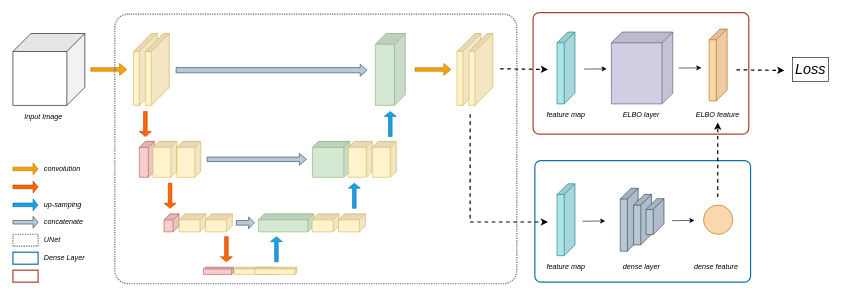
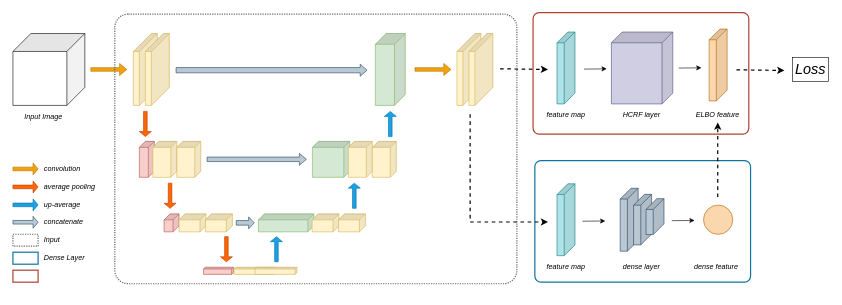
  <mxCell id="0" />
  <mxCell id="1" parent="0" />
  <mxCell id="2" value="" style="rounded=1;whiteSpace=wrap;html=1;fillColor=none;strokeColor=#10739e;strokeWidth=2;arcSize=5;" parent="1" vertex="1"><mxGeometry x="891" y="267.41" width="360" height="203" as="geometry" /></mxCell>
  <mxCell id="3" value="" style="rounded=1;whiteSpace=wrap;html=1;fillColor=none;strokeColor=#ae4132;strokeWidth=2;arcSize=5;" parent="1" vertex="1"><mxGeometry x="888.04" y="20.41" width="360" height="203" as="geometry" /></mxCell>
  <mxCell id="4" value="" style="shape=cube;whiteSpace=wrap;html=1;boundedLbl=1;backgroundOutline=1;darkOpacity=0.05;darkOpacity2=0.1;rotation=90;size=30;aspect=fixed;" parent="1" vertex="1"><mxGeometry x="20" y="55.41" width="120" height="120" as="geometry" /></mxCell>
  <mxCell id="5" value="" style="shape=cube;whiteSpace=wrap;html=1;boundedLbl=1;backgroundOutline=1;darkOpacity=0.05;darkOpacity2=0.1;rotation=90;size=18;fillColor=#d5e8d4;strokeColor=#82b366;" parent="1" vertex="1"><mxGeometry x="589.75" y="90.41" width="120" height="50" as="geometry" /></mxCell>
  <mxCell id="6" value="" style="shape=singleArrow;whiteSpace=wrap;html=1;fillColor=#f0a30a;strokeColor=#BD7000;fontColor=#000000;" parent="1" vertex="1"><mxGeometry x="150" y="105.41" width="60" height="20" as="geometry" /></mxCell>
  <mxCell id="7" value="" style="group" parent="1" vertex="1" connectable="0"><mxGeometry x="221" y="55.41" width="60" height="120" as="geometry" /></mxCell>
  <mxCell id="8" value="" style="shape=cube;whiteSpace=wrap;html=1;boundedLbl=1;backgroundOutline=1;darkOpacity=0.05;darkOpacity2=0.1;rotation=90;size=30;fillColor=#fff2cc;strokeColor=#d6b656;" parent="7" vertex="1"><mxGeometry x="-40" y="40" width="120" height="40" as="geometry" /></mxCell>
  <mxCell id="9" value="" style="shape=cube;whiteSpace=wrap;html=1;boundedLbl=1;backgroundOutline=1;darkOpacity=0.05;darkOpacity2=0.1;rotation=90;size=30;fillColor=#fff2cc;strokeColor=#d6b656;" parent="7" vertex="1"><mxGeometry x="-20" y="40" width="120" height="40" as="geometry" /></mxCell>
  <mxCell id="10" value="" style="group" parent="1" vertex="1" connectable="0"><mxGeometry x="761" y="55.41" width="60" height="120" as="geometry" /></mxCell>
  <mxCell id="11" value="" style="shape=cube;whiteSpace=wrap;html=1;boundedLbl=1;backgroundOutline=1;darkOpacity=0.05;darkOpacity2=0.1;rotation=90;size=30;fillColor=#fff2cc;strokeColor=#d6b656;" parent="10" vertex="1"><mxGeometry x="-40" y="40" width="120" height="40" as="geometry" /></mxCell>
  <mxCell id="12" value="" style="shape=cube;whiteSpace=wrap;html=1;boundedLbl=1;backgroundOutline=1;darkOpacity=0.05;darkOpacity2=0.1;rotation=90;size=30;fillColor=#fff2cc;strokeColor=#d6b656;" parent="10" vertex="1"><mxGeometry x="-20" y="40" width="120" height="40" as="geometry" /></mxCell>
  <mxCell id="13" value="" style="shape=singleArrow;whiteSpace=wrap;html=1;fillColor=#fa6800;strokeColor=#C73500;fontColor=#000000;direction=south;" parent="1" vertex="1"><mxGeometry x="231" y="185.41" width="20" height="42" as="geometry" /></mxCell>
  <mxCell id="14" value="" style="group" parent="1" vertex="1" connectable="0"><mxGeometry x="231" y="235.41" width="102.5" height="60" as="geometry" /></mxCell>
  <mxCell id="15" value="" style="shape=cube;whiteSpace=wrap;html=1;boundedLbl=1;backgroundOutline=1;darkOpacity=0.05;darkOpacity2=0.1;rotation=90;size=10;fillColor=#f8cecc;strokeColor=#b85450;" parent="14" vertex="1"><mxGeometry x="-17.5" y="17.5" width="60" height="25" as="geometry" /></mxCell>
  <mxCell id="16" value="" style="shape=cube;whiteSpace=wrap;html=1;boundedLbl=1;backgroundOutline=1;darkOpacity=0.05;darkOpacity2=0.1;rotation=90;size=10;fillColor=#fff2cc;strokeColor=#d6b656;" parent="14" vertex="1"><mxGeometry x="12.5" y="10" width="60" height="40" as="geometry" /></mxCell>
  <mxCell id="17" value="" style="shape=cube;whiteSpace=wrap;html=1;boundedLbl=1;backgroundOutline=1;darkOpacity=0.05;darkOpacity2=0.1;rotation=90;size=10;fillColor=#fff2cc;strokeColor=#d6b656;" parent="14" vertex="1"><mxGeometry x="52.5" y="10" width="60" height="40" as="geometry" /></mxCell>
  <mxCell id="18" value="" style="group" parent="1" vertex="1" connectable="0"><mxGeometry x="519.75" y="235.41" width="140" height="60" as="geometry" /></mxCell>
  <mxCell id="19" value="" style="shape=cube;whiteSpace=wrap;html=1;boundedLbl=1;backgroundOutline=1;darkOpacity=0.05;darkOpacity2=0.1;rotation=90;size=10;fillColor=#d5e8d4;strokeColor=#82b366;" parent="18" vertex="1"><mxGeometry x="1.25" y="-1.25" width="60" height="62.5" as="geometry" /></mxCell>
  <mxCell id="20" value="" style="shape=cube;whiteSpace=wrap;html=1;boundedLbl=1;backgroundOutline=1;darkOpacity=0.05;darkOpacity2=0.1;rotation=90;size=10;fillColor=#fff2cc;strokeColor=#d6b656;" parent="18" vertex="1"><mxGeometry x="50" y="10" width="60" height="40" as="geometry" /></mxCell>
  <mxCell id="21" value="" style="shape=cube;whiteSpace=wrap;html=1;boundedLbl=1;backgroundOutline=1;darkOpacity=0.05;darkOpacity2=0.1;rotation=90;size=10;fillColor=#fff2cc;strokeColor=#d6b656;" parent="18" vertex="1"><mxGeometry x="90" y="10" width="60" height="40" as="geometry" /></mxCell>
  <mxCell id="22" value="" style="shape=singleArrow;whiteSpace=wrap;html=1;fillColor=#fa6800;strokeColor=#C73500;fontColor=#000000;direction=south;" parent="1" vertex="1"><mxGeometry x="272.25" y="305.16" width="20" height="42" as="geometry" /></mxCell>
  <mxCell id="23" value="" style="shape=singleArrow;whiteSpace=wrap;html=1;fillColor=#1ba1e2;strokeColor=#006EAF;fontColor=#ffffff;direction=north;" parent="1" vertex="1"><mxGeometry x="579.75" y="305.16" width="20" height="42" as="geometry" /></mxCell>
  <mxCell id="24" value="" style="group" parent="1" vertex="1" connectable="0"><mxGeometry x="338" y="445.41" width="192" height="12" as="geometry" /></mxCell>
  <mxCell id="25" value="" style="shape=cube;whiteSpace=wrap;html=1;boundedLbl=1;backgroundOutline=1;darkOpacity=0.05;darkOpacity2=0.1;rotation=90;size=3;fillColor=#f8cecc;strokeColor=#b85450;" parent="24" vertex="1"><mxGeometry x="19" y="-19" width="12" height="50" as="geometry" /></mxCell>
  <mxCell id="26" value="" style="shape=cube;whiteSpace=wrap;html=1;boundedLbl=1;backgroundOutline=1;darkOpacity=0.05;darkOpacity2=0.1;rotation=90;size=3;fillColor=#fff2cc;strokeColor=#d6b656;" parent="24" vertex="1"><mxGeometry x="80" y="-29" width="12" height="70" as="geometry" /></mxCell>
  <mxCell id="27" value="" style="shape=cube;whiteSpace=wrap;html=1;boundedLbl=1;backgroundOutline=1;darkOpacity=0.05;darkOpacity2=0.1;rotation=90;size=3;fillColor=#fff2cc;strokeColor=#d6b656;" parent="24" vertex="1"><mxGeometry x="115" y="-29" width="12" height="70" as="geometry" /></mxCell>
  <mxCell id="28" value="" style="group" parent="1" vertex="1" connectable="0"><mxGeometry x="272.25" y="356.41" width="114" height="30" as="geometry" /></mxCell>
  <mxCell id="29" value="" style="shape=cube;whiteSpace=wrap;html=1;boundedLbl=1;backgroundOutline=1;darkOpacity=0.05;darkOpacity2=0.1;rotation=90;size=10;fillColor=#f8cecc;strokeColor=#b85450;" parent="28" vertex="1"><mxGeometry x="-2.5" y="2.5" width="30" height="25" as="geometry" /></mxCell>
  <mxCell id="30" value="" style="shape=cube;whiteSpace=wrap;html=1;boundedLbl=1;backgroundOutline=1;darkOpacity=0.05;darkOpacity2=0.1;rotation=90;size=10;fillColor=#fff2cc;strokeColor=#d6b656;" parent="28" vertex="1"><mxGeometry x="32.5" y="-7.5" width="30" height="45" as="geometry" /></mxCell>
  <mxCell id="31" value="" style="shape=cube;whiteSpace=wrap;html=1;boundedLbl=1;backgroundOutline=1;darkOpacity=0.05;darkOpacity2=0.1;rotation=90;size=10;fillColor=#fff2cc;strokeColor=#d6b656;" parent="28" vertex="1"><mxGeometry x="76.5" y="-7.5" width="30" height="45" as="geometry" /></mxCell>
  <mxCell id="32" value="" style="group" parent="1" vertex="1" connectable="0"><mxGeometry x="429.75" y="356.41" width="178.5" height="30" as="geometry" /></mxCell>
  <mxCell id="33" value="" style="shape=cube;whiteSpace=wrap;html=1;boundedLbl=1;backgroundOutline=1;darkOpacity=0.05;darkOpacity2=0.1;rotation=90;size=10;fillColor=#d5e8d4;strokeColor=#82b366;" parent="32" vertex="1"><mxGeometry x="31.25" y="-31.25" width="30" height="92.5" as="geometry" /></mxCell>
  <mxCell id="34" value="" style="shape=cube;whiteSpace=wrap;html=1;boundedLbl=1;backgroundOutline=1;darkOpacity=0.05;darkOpacity2=0.1;rotation=90;size=10;fillColor=#fff2cc;strokeColor=#d6b656;" parent="32" vertex="1"><mxGeometry x="97" y="-7.5" width="30" height="45" as="geometry" /></mxCell>
  <mxCell id="35" value="" style="shape=cube;whiteSpace=wrap;html=1;boundedLbl=1;backgroundOutline=1;darkOpacity=0.05;darkOpacity2=0.1;rotation=90;size=10;fillColor=#fff2cc;strokeColor=#d6b656;" parent="32" vertex="1"><mxGeometry x="141" y="-7.5" width="30" height="45" as="geometry" /></mxCell>
  <mxCell id="36" value="" style="shape=singleArrow;whiteSpace=wrap;html=1;fillColor=#1ba1e2;strokeColor=#006EAF;fontColor=#ffffff;direction=north;" parent="1" vertex="1"><mxGeometry x="639.75" y="185.41" width="20" height="42" as="geometry" /></mxCell>
  <mxCell id="37" value="" style="shape=singleArrow;whiteSpace=wrap;html=1;fillColor=#fa6800;strokeColor=#C73500;fontColor=#000000;direction=south;" parent="1" vertex="1"><mxGeometry x="366.25" y="394.41" width="20" height="42" as="geometry" /></mxCell>
  <mxCell id="38" value="" style="shape=singleArrow;whiteSpace=wrap;html=1;fillColor=#1ba1e2;strokeColor=#006EAF;fontColor=#ffffff;direction=north;" parent="1" vertex="1"><mxGeometry x="449.75" y="394.41" width="20" height="42" as="geometry" /></mxCell>
  <mxCell id="39" value="" style="shape=singleArrow;whiteSpace=wrap;html=1;fillColor=#f0a30a;strokeColor=#BD7000;fontColor=#000000;" parent="1" vertex="1"><mxGeometry x="691" y="105.41" width="60" height="20" as="geometry" /></mxCell>
  <mxCell id="40" value="" style="shape=singleArrow;whiteSpace=wrap;html=1;fillColor=#bac8d3;strokeColor=#23445d;arrowWidth=0.376;arrowSize=0.071;" parent="1" vertex="1"><mxGeometry x="344" y="255.41" width="165.75" height="20" as="geometry" /></mxCell>
  <mxCell id="41" value="" style="endArrow=classic;html=1;rounded=0;dashed=1;strokeWidth=2;" parent="1" edge="1"><mxGeometry width="50" height="50" relative="1" as="geometry"><mxPoint x="833" y="114.31" as="sourcePoint" /><mxPoint x="913" y="115.41" as="targetPoint" /></mxGeometry></mxCell>
  <mxCell id="42" value="" style="rounded=0;whiteSpace=wrap;html=1;fillColor=none;strokeColor=#666666;strokeWidth=2;arcSize=5;fontColor=#333333;dashed=1;dashPattern=1 1;" parent="1" vertex="1"><mxGeometry x="20" y="390.41" width="42" height="20" as="geometry" /></mxCell>
  <mxCell id="43" value="" style="rounded=0;whiteSpace=wrap;html=1;fillColor=none;strokeColor=#10739e;strokeWidth=2;arcSize=5;" parent="1" vertex="1"><mxGeometry x="20" y="420.41" width="42" height="20" as="geometry" /></mxCell>
  <mxCell id="44" value="" style="rounded=0;whiteSpace=wrap;html=1;fillColor=none;strokeColor=#ae4132;strokeWidth=2;arcSize=5;" parent="1" vertex="1"><mxGeometry x="20" y="450.41" width="42" height="20" as="geometry" /></mxCell>
- <mxCell id="45" value="&lt;i&gt;UNet&lt;/i&gt;" style="text;html=1;align=left;verticalAlign=middle;whiteSpace=wrap;rounded=0;" parent="1" vertex="1"><mxGeometry x="70" y="390.41" width="50" height="20" as="geometry" /></mxCell>
+ <mxCell id="45" value="&lt;i&gt;Input&lt;/i&gt;" style="text;html=1;align=left;verticalAlign=middle;whiteSpace=wrap;rounded=0;" parent="1" vertex="1"><mxGeometry x="70" y="390.41" width="50" height="20" as="geometry" /></mxCell>
  <mxCell id="46" value="&lt;i&gt;Dense Layer&lt;/i&gt;" style="text;html=1;align=left;verticalAlign=middle;whiteSpace=wrap;rounded=0;" parent="1" vertex="1"><mxGeometry x="70" y="420.41" width="90" height="20" as="geometry" /></mxCell>
  <mxCell id="47" value="&lt;p&gt;&lt;i&gt;Input Image&lt;/i&gt;&lt;/p&gt;" style="text;html=1;align=center;verticalAlign=middle;whiteSpace=wrap;rounded=0;" parent="1" vertex="1"><mxGeometry x="31" y="185.41" width="80" height="20" as="geometry" /></mxCell>
  <mxCell id="48" value="" style="shape=singleArrow;whiteSpace=wrap;html=1;fillColor=#bac8d3;strokeColor=#23445d;arrowWidth=0.385;arrowSize=0.315;" parent="1" vertex="1"><mxGeometry x="392.75" y="361.41" width="30" height="20" as="geometry" /></mxCell>
  <mxCell id="49" value="" style="shape=cube;whiteSpace=wrap;html=1;boundedLbl=1;backgroundOutline=1;darkOpacity=0.05;darkOpacity2=0.1;rotation=90;size=18;fillColor=#b0e3e6;strokeColor=#0e8088;" parent="1" vertex="1"><mxGeometry x="883" y="97.91" width="120" height="30" as="geometry" /></mxCell>
  <mxCell id="50" value="" style="shape=cube;whiteSpace=wrap;html=1;boundedLbl=1;backgroundOutline=1;darkOpacity=0.05;darkOpacity2=0.1;rotation=90;size=18;fillColor=#b0e3e6;strokeColor=#0e8088;" parent="1" vertex="1"><mxGeometry x="883" y="351.185" width="120" height="30" as="geometry" /></mxCell>
  <mxCell id="51" value="" style="shape=cube;whiteSpace=wrap;html=1;boundedLbl=1;backgroundOutline=1;darkOpacity=0.05;darkOpacity2=0.1;rotation=90;size=18;fillColor=#d0cee2;strokeColor=#56517e;" parent="1" vertex="1"><mxGeometry x="1010" y="61.66" width="120" height="102.5" as="geometry" /></mxCell>
  <mxCell id="52" value="" style="shape=cube;whiteSpace=wrap;html=1;boundedLbl=1;backgroundOutline=1;darkOpacity=0.05;darkOpacity2=0.1;rotation=90;size=18;fillColor=#fad7ac;strokeColor=#b46504;" parent="1" vertex="1"><mxGeometry x="1136.875" y="92.91" width="120" height="30" as="geometry" /></mxCell>
  <mxCell id="53" value="" style="ellipse;whiteSpace=wrap;html=1;aspect=fixed;fillColor=#fad7ac;strokeColor=#b46504;" parent="1" vertex="1"><mxGeometry x="1172.44" y="341.75" width="48.87" height="48.87" as="geometry" /></mxCell>
  <mxCell id="54" value="" style="shape=singleArrow;whiteSpace=wrap;html=1;fillColor=#bac8d3;strokeColor=#23445d;arrowWidth=0.437;arrowSize=0.036;" parent="1" vertex="1"><mxGeometry x="292.25" y="106.66" width="318.75" height="20" as="geometry" /></mxCell>
  <mxCell id="55" value="&lt;i&gt;feature map&lt;/i&gt;" style="text;html=1;align=left;verticalAlign=middle;whiteSpace=wrap;rounded=0;" parent="1" vertex="1"><mxGeometry x="908.875" y="182.41" width="68.25" height="20" as="geometry" /></mxCell>
  <mxCell id="56" value="&lt;i&gt;dense layer&lt;/i&gt;" style="text;html=1;align=left;verticalAlign=middle;whiteSpace=wrap;rounded=0;" parent="1" vertex="1"><mxGeometry x="1035.875" y="435.41" width="68.25" height="20" as="geometry" /></mxCell>
- <mxCell id="57" value="&lt;i&gt;ELBO layer&lt;/i&gt;" style="text;html=1;align=left;verticalAlign=middle;whiteSpace=wrap;rounded=0;" parent="1" vertex="1"><mxGeometry x="1035.875" y="182.41" width="68.25" height="20" as="geometry" /></mxCell>
+ <mxCell id="57" value="&lt;i&gt;HCRF layer&lt;/i&gt;" style="text;html=1;align=left;verticalAlign=middle;whiteSpace=wrap;rounded=0;" parent="1" vertex="1"><mxGeometry x="1035.875" y="182.41" width="68.25" height="20" as="geometry" /></mxCell>
  <mxCell id="58" value="&lt;i&gt;ELBO feature&lt;/i&gt;" style="text;html=1;align=left;verticalAlign=middle;whiteSpace=wrap;rounded=0;" parent="1" vertex="1"><mxGeometry x="1157.75" y="182.41" width="78.25" height="20" as="geometry" /></mxCell>
  <mxCell id="59" value="" style="rounded=1;whiteSpace=wrap;html=1;fillColor=none;strokeColor=#666666;strokeWidth=2;arcSize=5;fontColor=#333333;dashed=1;dashPattern=1 1;" parent="1" vertex="1"><mxGeometry x="190" y="23" width="671" height="450" as="geometry" /></mxCell>
  <mxCell id="60" value="" style="endArrow=classic;html=1;rounded=0;dashed=1;strokeWidth=2;" parent="1" edge="1"><mxGeometry width="50" height="50" relative="1" as="geometry"><mxPoint x="1227.44" y="115.96" as="sourcePoint" /><mxPoint x="1307.44" y="117.06" as="targetPoint" /></mxGeometry></mxCell>
  <mxCell id="61" value="&lt;i&gt;Loss&lt;/i&gt;" style="text;html=1;align=center;verticalAlign=middle;whiteSpace=wrap;rounded=0;fontSize=24;strokeColor=default;" parent="1" vertex="1"><mxGeometry x="1321" y="95.41" width="60" height="40" as="geometry" /></mxCell>
  <mxCell id="62" value="&lt;i&gt;feature map&lt;/i&gt;" style="text;html=1;align=left;verticalAlign=middle;whiteSpace=wrap;rounded=0;" parent="1" vertex="1"><mxGeometry x="908.875" y="435.41" width="68.25" height="20" as="geometry" /></mxCell>
  <mxCell id="63" value="&lt;i&gt;dense feature&lt;/i&gt;" style="text;html=1;align=left;verticalAlign=middle;whiteSpace=wrap;rounded=0;" parent="1" vertex="1"><mxGeometry x="1155.25" y="435.41" width="83.25" height="20" as="geometry" /></mxCell>
  <mxCell id="64" value="" style="shape=singleArrow;whiteSpace=wrap;html=1;fillColor=#f0a30a;strokeColor=#BD7000;fontColor=#000000;" parent="1" vertex="1"><mxGeometry x="20" y="271.41" width="42" height="20" as="geometry" /></mxCell>
  <mxCell id="65" value="" style="endArrow=classic;html=1;rounded=0;" parent="1" edge="1"><mxGeometry width="50" height="50" relative="1" as="geometry"><mxPoint x="973" y="114.82" as="sourcePoint" /><mxPoint x="1011" y="114.41" as="targetPoint" /></mxGeometry></mxCell>
  <mxCell id="66" value="" style="endArrow=classic;html=1;rounded=0;" parent="1" edge="1"><mxGeometry width="50" height="50" relative="1" as="geometry"><mxPoint x="1131" y="113.11" as="sourcePoint" /><mxPoint x="1169" y="112.7" as="targetPoint" /></mxGeometry></mxCell>
  <mxCell id="67" value="" style="shape=singleArrow;whiteSpace=wrap;html=1;fillColor=#fa6800;strokeColor=#C73500;fontColor=#000000;" parent="1" vertex="1"><mxGeometry x="20" y="301.41" width="42" height="20" as="geometry" /></mxCell>
  <mxCell id="68" value="" style="shape=singleArrow;whiteSpace=wrap;html=1;fillColor=#1ba1e2;strokeColor=#006EAF;fontColor=#ffffff;" parent="1" vertex="1"><mxGeometry x="20" y="331.41" width="42" height="20" as="geometry" /></mxCell>
  <mxCell id="69" value="" style="shape=singleArrow;whiteSpace=wrap;html=1;fillColor=#bac8d3;strokeColor=#23445d;" parent="1" vertex="1"><mxGeometry x="20" y="360.41" width="42" height="20" as="geometry" /></mxCell>
  <mxCell id="70" value="&lt;i&gt;convolution&lt;/i&gt;" style="text;html=1;align=left;verticalAlign=middle;whiteSpace=wrap;rounded=0;" parent="1" vertex="1"><mxGeometry x="70" y="271.41" width="50" height="20" as="geometry" /></mxCell>
- <mxCell id="72" value="&lt;i&gt;up-samping&lt;/i&gt;" style="text;html=1;align=left;verticalAlign=middle;whiteSpace=wrap;rounded=0;" parent="1" vertex="1"><mxGeometry x="70" y="331.41" width="80" height="20" as="geometry" /></mxCell>
+ <mxCell id="71" value="&lt;i&gt;average pooling&lt;/i&gt;" style="text;html=1;align=left;verticalAlign=middle;whiteSpace=wrap;rounded=0;" parent="1" vertex="1"><mxGeometry x="70" y="301.41" width="90" height="20" as="geometry" /></mxCell>
+ <mxCell id="72" value="&lt;i&gt;up-average&lt;/i&gt;" style="text;html=1;align=left;verticalAlign=middle;whiteSpace=wrap;rounded=0;" parent="1" vertex="1"><mxGeometry x="70" y="331.41" width="80" height="20" as="geometry" /></mxCell>
  <mxCell id="73" value="&lt;i&gt;concatenate&lt;/i&gt;" style="text;html=1;align=left;verticalAlign=middle;whiteSpace=wrap;rounded=0;" parent="1" vertex="1"><mxGeometry x="70" y="360.41" width="50" height="20" as="geometry" /></mxCell>
  <mxCell id="74" value="" style="endArrow=classic;html=1;rounded=0;dashed=1;strokeWidth=2;" parent="1" edge="1"><mxGeometry width="50" height="50" relative="1" as="geometry"><mxPoint x="1196.21" y="328.41" as="sourcePoint" /><mxPoint x="1196.21" y="204" as="targetPoint" /></mxGeometry></mxCell>
  <mxCell id="75" value="" style="endArrow=classic;html=1;rounded=0;" parent="1" edge="1"><mxGeometry width="50" height="50" relative="1" as="geometry"><mxPoint x="970.54" y="368.69" as="sourcePoint" /><mxPoint x="1008.54" y="368.28" as="targetPoint" /></mxGeometry></mxCell>
  <mxCell id="76" value="" style="endArrow=classic;html=1;rounded=0;" parent="1" edge="1"><mxGeometry width="50" height="50" relative="1" as="geometry"><mxPoint x="1119.55" y="367.76" as="sourcePoint" /><mxPoint x="1157.55" y="367.35" as="targetPoint" /></mxGeometry></mxCell>
  <mxCell id="77" value="" style="group" vertex="1" connectable="0" parent="1"><mxGeometry x="1033.457" y="313.68" width="73.085" height="105.01" as="geometry" /></mxCell>
  <mxCell id="78" value="" style="shape=cube;whiteSpace=wrap;html=1;boundedLbl=1;backgroundOutline=1;darkOpacity=0.05;darkOpacity2=0.1;rotation=90;size=18;fillColor=#bac8d3;strokeColor=#23445d;" parent="77" vertex="1"><mxGeometry x="-37.505" y="37.505" width="105.01" height="30" as="geometry" /></mxCell>
  <mxCell id="79" value="" style="shape=cube;whiteSpace=wrap;html=1;boundedLbl=1;backgroundOutline=1;darkOpacity=0.05;darkOpacity2=0.1;rotation=90;size=18;fillColor=#bac8d3;strokeColor=#23445d;" parent="77" vertex="1"><mxGeometry x="-4.815" y="37.345" width="84.3" height="30" as="geometry" /></mxCell>
  <mxCell id="80" value="" style="shape=cube;whiteSpace=wrap;html=1;boundedLbl=1;backgroundOutline=1;darkOpacity=0.05;darkOpacity2=0.1;rotation=90;size=18;fillColor=#bac8d3;strokeColor=#23445d;" parent="77" vertex="1"><mxGeometry x="28.085" y="32.345" width="60" height="30" as="geometry" /></mxCell>
  <mxCell id="81" value="" style="endArrow=classic;html=1;rounded=0;dashed=1;strokeWidth=2;" parent="1" edge="1"><mxGeometry width="50" height="50" relative="1" as="geometry"><mxPoint x="783" y="190" as="sourcePoint" /><mxPoint x="913" y="370" as="targetPoint" /><Array as="points"><mxPoint x="783" y="370" /></Array></mxGeometry></mxCell>
